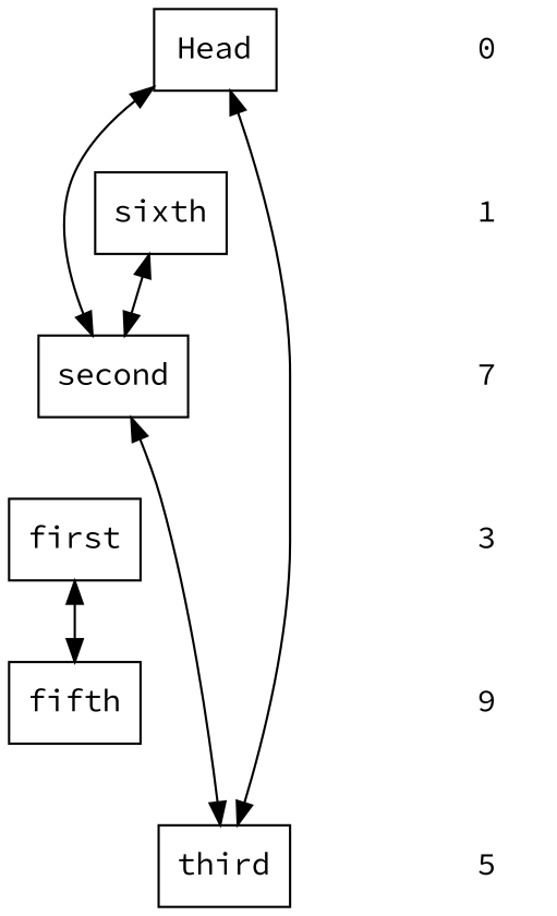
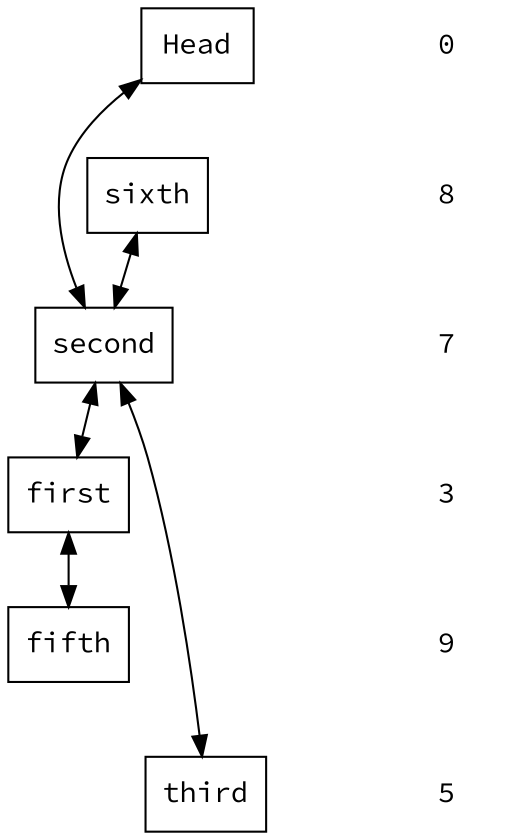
  digraph {
    fontname="Source Code Pro"
    node [fontname="Source Code Pro" shape=polygon]
    edge [dir=both fontname="Source Code Pro"]
    Head
    0 [shape=plaintext]
-   1 [shape=plaintext]
+   1 [shape=plaintext label=8]
    sixth
    n5 [label=7 shape=plaintext]
    second
    3 [shape=plaintext]
    first
    n9 [label=9 shape=plaintext]
    fifth
    5 [shape=plaintext]
    third
    subgraph sub_1 {
      rank=same
      Head
      0
    }
    subgraph sub_2 {
      0
      1
    }
    subgraph sub_3 {
      rank=same
      1
      sixth
    }
    subgraph sub_4 {
      1
      n5
    }
    subgraph sub_5 {
      rank=same
      n5
      second
    }
    subgraph sub_6 {
      n5
      3
    }
    subgraph sub_7 {
      rank=same
      3
      first
    }
    subgraph sub_8 {
      3
      n9
    }
    subgraph sub_9 {
      rank=same
      n9
      fifth
    }
    subgraph sub_10 {
      n9
      5
    }
    subgraph sub_11 {
      rank=same
      5
      third
    }
    Head -> second
    0 -> 1 [color=white]
    1 -> n5 [color=white]
    sixth -> second
    n5 -> 3 [color=white]
+   second -> first
    second -> third
    3 -> n9 [color=white]
    first -> fifth
    n9 -> 5 [color=white]
-   third -> Head
  }
